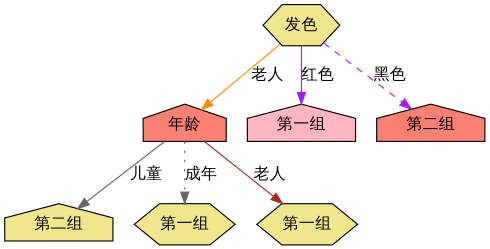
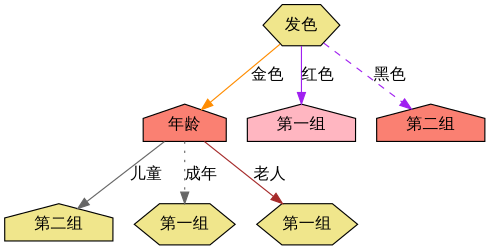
  digraph {
    node [style=filled fillcolor=khaki shape=house]
    edge [color=purple style=solid]
    "发色" [shape=hexagon]
    "年龄" [fillcolor=salmon]
    n3 [label="第一组" fillcolor=lightpink]
    n4 [label="第二组" fillcolor=salmon]
    n5 [label="第二组"]
    n6 [label="第一组" shape=hexagon]
    n7 [label="第一组" shape=hexagon]
-   "发色" -> "年龄" [label="老人" color=darkorange]
+   "发色" -> "年龄" [label="金色" color=darkorange]
    "发色" -> n3 [label="红色"]
    "发色" -> n4 [label="黑色" style=dashed]
    "年龄" -> n5 [label="儿童" color=gray40]
    "年龄" -> n6 [label="成年" color=gray40 style=dotted]
    "年龄" -> n7 [label="老人" color=brown]
  }
